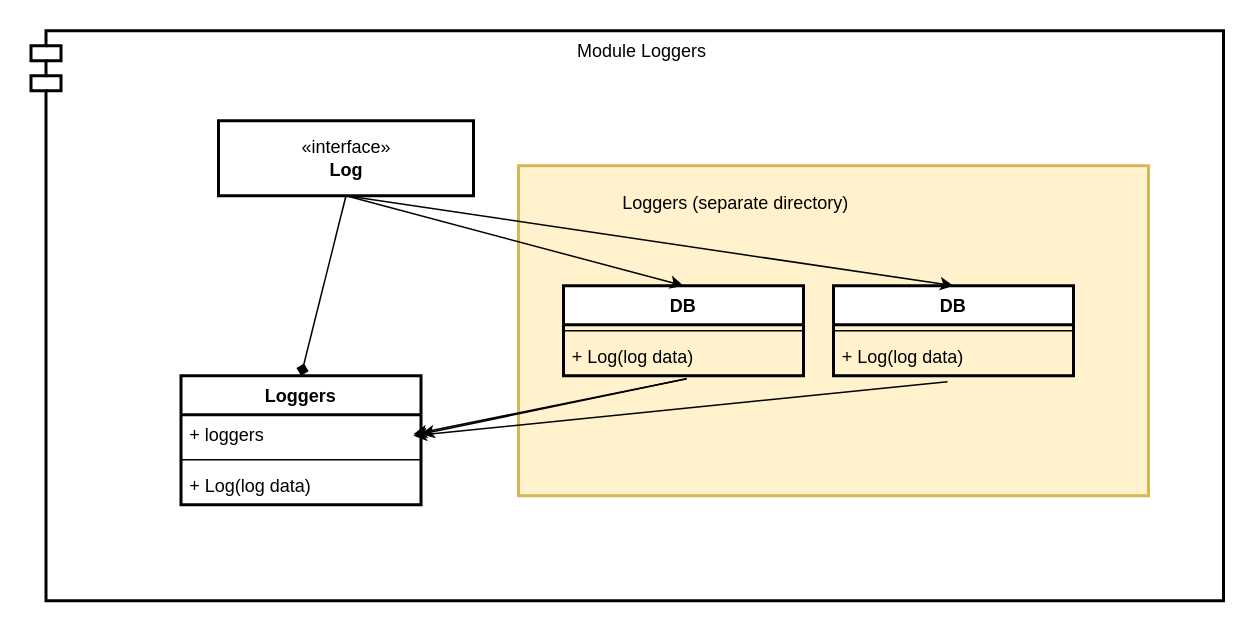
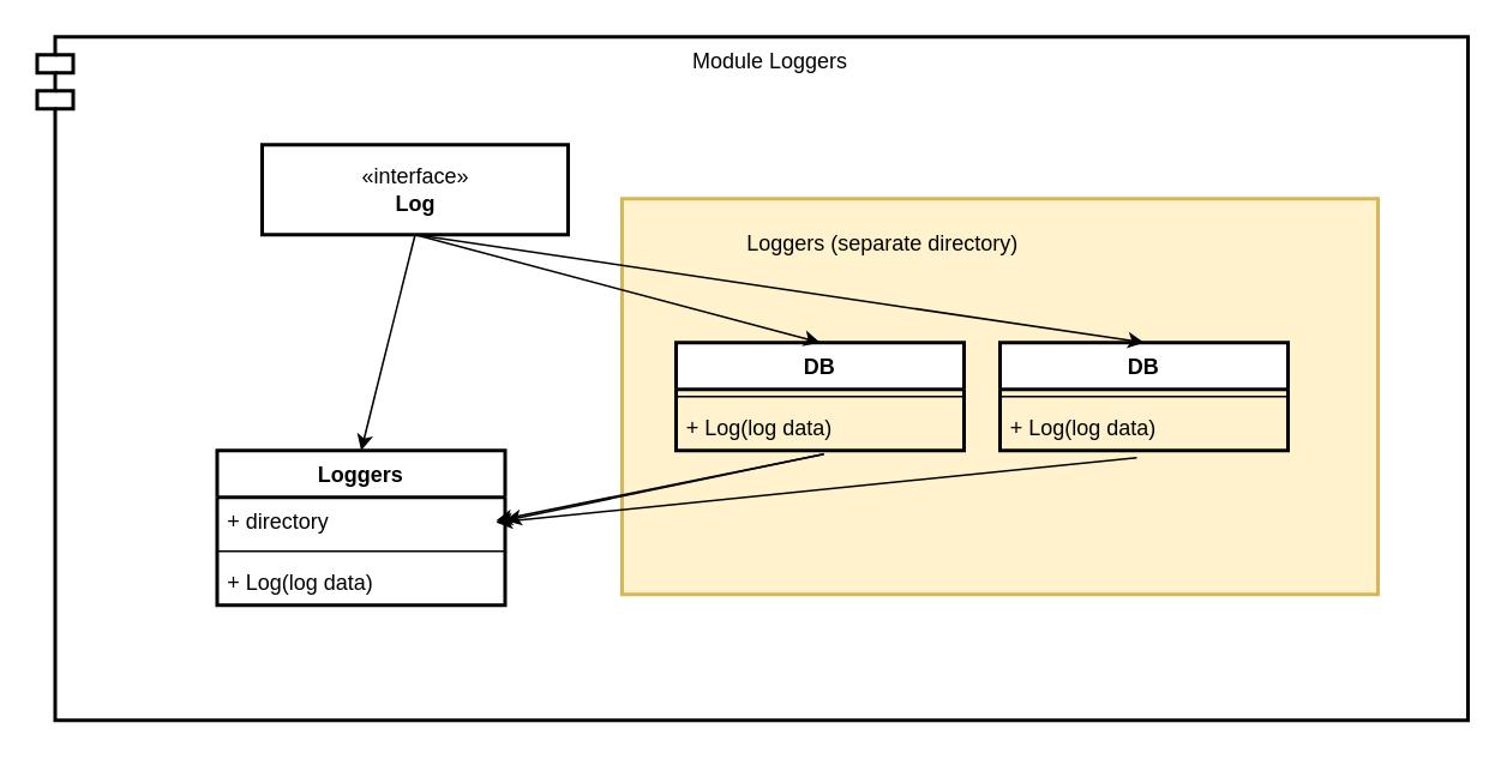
  <mxCell id="0" />
  <mxCell id="1" parent="0" />
  <mxCell id="2" value="Module Loggers" style="shape=module;align=left;spacingLeft=20;align=center;verticalAlign=top;fontSize=12;strokeColor=#000000;strokeWidth=2;" vertex="1" parent="1"><mxGeometry x="20" y="20" width="795" height="380" as="geometry" /></mxCell>
  <mxCell id="3" value="" style="rounded=0;whiteSpace=wrap;html=1;fontSize=12;strokeColor=#d6b656;strokeWidth=2;fillColor=#fff2cc;" vertex="1" parent="1"><mxGeometry x="345" y="110" width="420" height="220" as="geometry" /></mxCell>
  <mxCell id="4" value="&lt;font style=&quot;font-size: 12px&quot;&gt;«interface»&lt;br style=&quot;font-size: 12px&quot;&gt;&lt;b style=&quot;font-size: 12px&quot;&gt;Log&lt;/b&gt;&lt;/font&gt;" style="html=1;fontSize=12;strokeColor=#000000;strokeWidth=2;" vertex="1" parent="1"><mxGeometry x="145" y="80" width="170" height="50" as="geometry" /></mxCell>
  <mxCell id="5" value="Loggers" style="swimlane;fontStyle=1;align=center;verticalAlign=top;childLayout=stackLayout;horizontal=1;startSize=26;horizontalStack=0;resizeParent=1;resizeParentMax=0;resizeLast=0;collapsible=1;marginBottom=0;fontSize=12;strokeColor=#000000;strokeWidth=2;" vertex="1" parent="1"><mxGeometry x="120" y="250" width="160" height="86" as="geometry" /></mxCell>
- <mxCell id="6" value="+ loggers" style="text;strokeColor=none;fillColor=none;align=left;verticalAlign=top;spacingLeft=4;spacingRight=4;overflow=hidden;rotatable=0;points=[[0,0.5],[1,0.5]];portConstraint=eastwest;fontSize=12;" vertex="1" parent="5"><mxGeometry y="26" width="160" height="26" as="geometry" /></mxCell>
+ <mxCell id="6" value="+ directory" style="text;strokeColor=none;fillColor=none;align=left;verticalAlign=top;spacingLeft=4;spacingRight=4;overflow=hidden;rotatable=0;points=[[0,0.5],[1,0.5]];portConstraint=eastwest;fontSize=12;" vertex="1" parent="5"><mxGeometry y="26" width="160" height="26" as="geometry" /></mxCell>
  <mxCell id="7" value="" style="line;strokeWidth=1;fillColor=none;align=left;verticalAlign=middle;spacingTop=-1;spacingLeft=3;spacingRight=3;rotatable=0;labelPosition=right;points=[];portConstraint=eastwest;fontSize=12;" vertex="1" parent="5"><mxGeometry y="52" width="160" height="8" as="geometry" /></mxCell>
  <mxCell id="8" value="+ Log(log data)" style="text;strokeColor=none;fillColor=none;align=left;verticalAlign=top;spacingLeft=4;spacingRight=4;overflow=hidden;rotatable=0;points=[[0,0.5],[1,0.5]];portConstraint=eastwest;fontSize=12;" vertex="1" parent="5"><mxGeometry y="60" width="160" height="26" as="geometry" /></mxCell>
  <mxCell id="9" value="DB" style="swimlane;fontStyle=1;align=center;verticalAlign=top;childLayout=stackLayout;horizontal=1;startSize=26;horizontalStack=0;resizeParent=1;resizeParentMax=0;resizeLast=0;collapsible=1;marginBottom=0;fontSize=12;strokeColor=#000000;strokeWidth=2;" vertex="1" parent="1"><mxGeometry x="375" y="190" width="160" height="60" as="geometry" /></mxCell>
  <mxCell id="10" value="" style="line;strokeWidth=1;fillColor=none;align=left;verticalAlign=middle;spacingTop=-1;spacingLeft=3;spacingRight=3;rotatable=0;labelPosition=right;points=[];portConstraint=eastwest;fontSize=12;" vertex="1" parent="9"><mxGeometry y="26" width="160" height="8" as="geometry" /></mxCell>
  <mxCell id="11" value="+ Log(log data)" style="text;strokeColor=none;fillColor=none;align=left;verticalAlign=top;spacingLeft=4;spacingRight=4;overflow=hidden;rotatable=0;points=[[0,0.5],[1,0.5]];portConstraint=eastwest;fontSize=12;" vertex="1" parent="9"><mxGeometry y="34" width="160" height="26" as="geometry" /></mxCell>
  <mxCell id="12" value="DB" style="swimlane;fontStyle=1;align=center;verticalAlign=top;childLayout=stackLayout;horizontal=1;startSize=26;horizontalStack=0;resizeParent=1;resizeParentMax=0;resizeLast=0;collapsible=1;marginBottom=0;fontSize=12;strokeColor=#000000;strokeWidth=2;" vertex="1" parent="1"><mxGeometry x="555" y="190" width="160" height="60" as="geometry" /></mxCell>
  <mxCell id="13" value="" style="line;strokeWidth=1;fillColor=none;align=left;verticalAlign=middle;spacingTop=-1;spacingLeft=3;spacingRight=3;rotatable=0;labelPosition=right;points=[];portConstraint=eastwest;fontSize=12;" vertex="1" parent="12"><mxGeometry y="26" width="160" height="8" as="geometry" /></mxCell>
  <mxCell id="14" value="+ Log(log data)" style="text;strokeColor=none;fillColor=none;align=left;verticalAlign=top;spacingLeft=4;spacingRight=4;overflow=hidden;rotatable=0;points=[[0,0.5],[1,0.5]];portConstraint=eastwest;fontSize=12;" vertex="1" parent="12"><mxGeometry y="34" width="160" height="26" as="geometry" /></mxCell>
  <mxCell id="15" value="" style="endArrow=classic;html=1;rounded=0;fontSize=12;strokeWidth=1;exitX=0.5;exitY=1;exitDx=0;exitDy=0;entryX=0.5;entryY=0;entryDx=0;entryDy=0;" edge="1" parent="1" source="4" target="9"><mxGeometry width="50" height="50" relative="1" as="geometry"><mxPoint x="465" y="380" as="sourcePoint" /><mxPoint x="515" y="330" as="targetPoint" /></mxGeometry></mxCell>
  <mxCell id="16" value="" style="endArrow=classic;html=1;rounded=0;fontSize=12;strokeWidth=1;exitX=0.5;exitY=1;exitDx=0;exitDy=0;entryX=0.5;entryY=0;entryDx=0;entryDy=0;" edge="1" parent="1" source="4" target="12"><mxGeometry width="50" height="50" relative="1" as="geometry"><mxPoint x="210" y="140" as="sourcePoint" /><mxPoint x="465" y="200" as="targetPoint" /></mxGeometry></mxCell>
- <mxCell id="17" value="" style="endArrow=diamond;html=1;rounded=0;fontSize=12;strokeWidth=1;exitX=0.5;exitY=1;exitDx=0;exitDy=0;entryX=0.5;entryY=0;entryDx=0;entryDy=0;" edge="1" parent="1" source="4" target="5"><mxGeometry width="50" height="50" relative="1" as="geometry"><mxPoint x="210" y="140" as="sourcePoint" /><mxPoint x="465" y="200" as="targetPoint" /></mxGeometry></mxCell>
+ <mxCell id="17" value="" style="endArrow=classic;html=1;rounded=0;fontSize=12;strokeWidth=1;exitX=0.5;exitY=1;exitDx=0;exitDy=0;entryX=0.5;entryY=0;entryDx=0;entryDy=0;" edge="1" parent="1" source="4" target="5"><mxGeometry width="50" height="50" relative="1" as="geometry"><mxPoint x="210" y="140" as="sourcePoint" /><mxPoint x="465" y="200" as="targetPoint" /></mxGeometry></mxCell>
  <mxCell id="18" value="" style="endArrow=classic;html=1;rounded=0;fontSize=12;strokeWidth=1;exitX=0.513;exitY=1.077;exitDx=0;exitDy=0;exitPerimeter=0;entryX=1;entryY=0.5;entryDx=0;entryDy=0;" edge="1" parent="1" source="11" target="6"><mxGeometry width="50" height="50" relative="1" as="geometry"><mxPoint x="465" y="380" as="sourcePoint" /><mxPoint x="515" y="330" as="targetPoint" /></mxGeometry></mxCell>
  <mxCell id="19" value="" style="endArrow=classic;html=1;rounded=0;fontSize=12;strokeWidth=1;exitX=0.513;exitY=1.077;exitDx=0;exitDy=0;exitPerimeter=0;" edge="1" parent="1"><mxGeometry width="50" height="50" relative="1" as="geometry"><mxPoint x="457.08" y="252.002" as="sourcePoint" /><mxPoint x="275" y="289" as="targetPoint" /></mxGeometry></mxCell>
  <mxCell id="20" value="" style="endArrow=classic;html=1;rounded=0;fontSize=12;strokeWidth=1;exitX=0.475;exitY=1.154;exitDx=0;exitDy=0;exitPerimeter=0;" edge="1" parent="1" source="14"><mxGeometry width="50" height="50" relative="1" as="geometry"><mxPoint x="467.08" y="262.002" as="sourcePoint" /><mxPoint x="275" y="290" as="targetPoint" /></mxGeometry></mxCell>
  <mxCell id="21" value="Loggers (separate directory)" style="text;html=1;strokeColor=none;fillColor=none;align=center;verticalAlign=middle;whiteSpace=wrap;rounded=0;fontSize=12;" vertex="1" parent="1"><mxGeometry x="390" y="120" width="200" height="30" as="geometry" /></mxCell>
